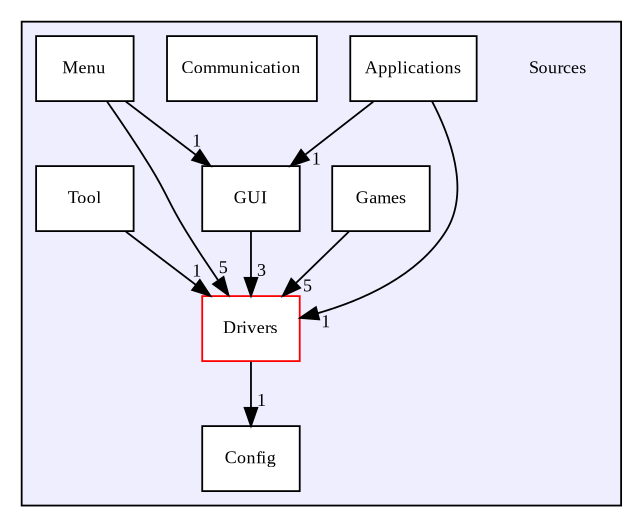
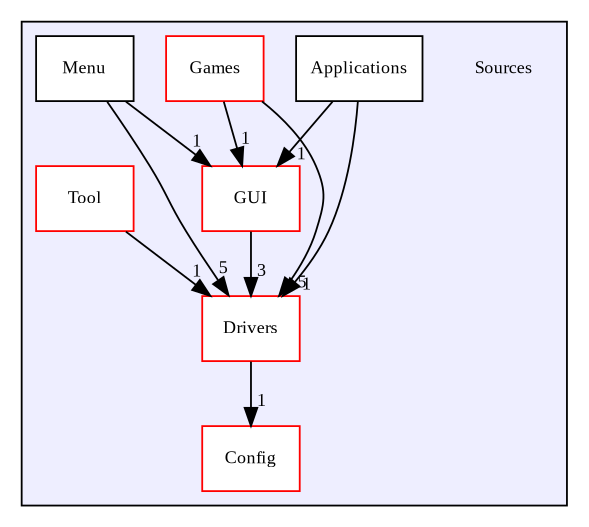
  digraph {
    compound=true
    node [fontname=TimesNewRoman fontsize=10 shape=box color=black fillcolor=white style=filled]
    edge [headlabel=1 labeldistance=1.5 labelfontname=TimesNewRoman labelfontsize=10]
    n1 [label=Sources shape=plaintext color="" fillcolor="" style=""]
    n2 [label=Applications]
-   n3 [label=Communication]
-   n4 [label=Config]
+   n4 [color=red label=Config]
    n5 [color=red label=Drivers]
-   n6 [label=Games]
-   n7 [label=GUI]
+   n6 [color=red label=Games]
+   n7 [color=red label=GUI]
    n8 [label=Menu]
-   n9 [label=Tool]
+   n9 [color=red label=Tool]
    subgraph cluster_1 {
      bgcolor="#eeeeff"
      pencolor=black
      n1
      n2
-     n3
      n4
      n5
      n6
      n7
      n8
      n9
    }
    n2 -> n5
    n2 -> n7
    n5 -> n4
    n6 -> n5 [headlabel=5]
+   n6 -> n7
    n7 -> n5 [headlabel=3]
    n8 -> n5 [headlabel=5]
    n8 -> n7
    n9 -> n5
  }
